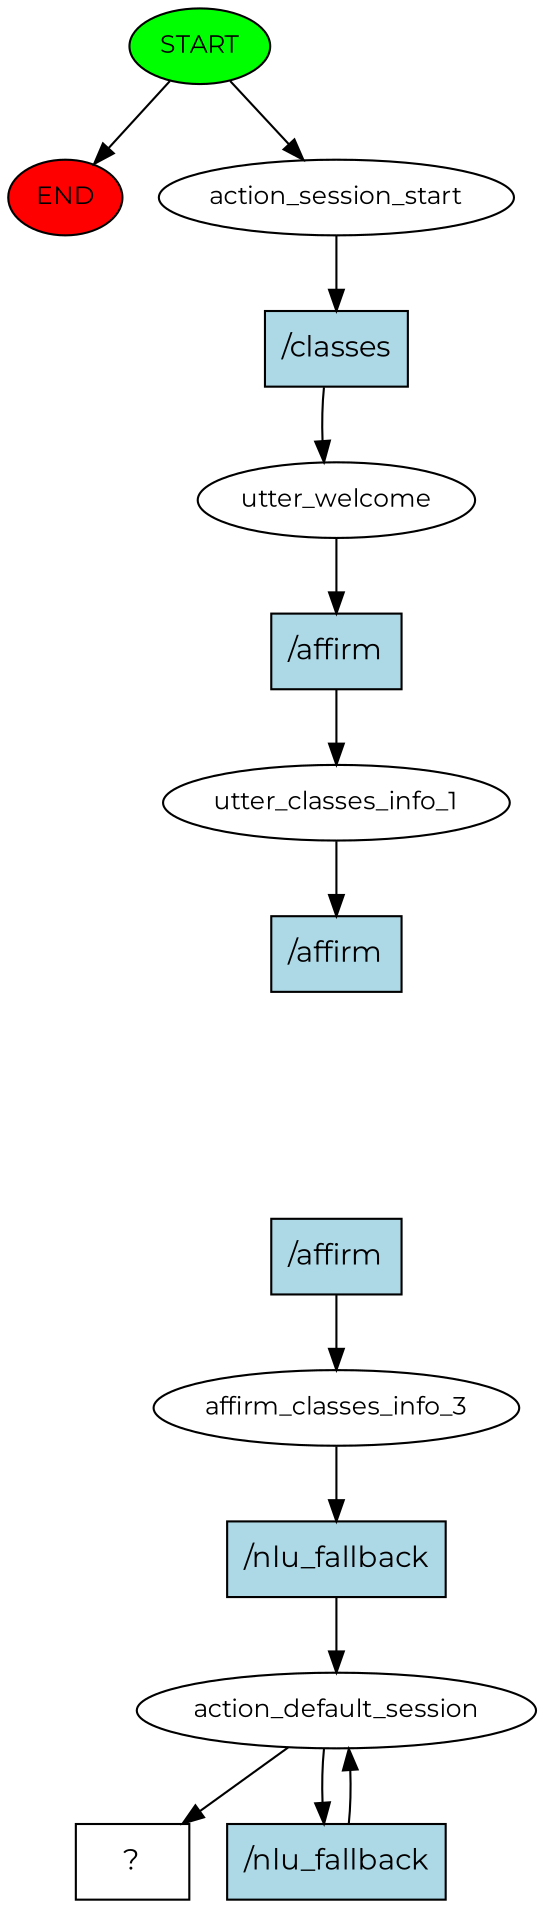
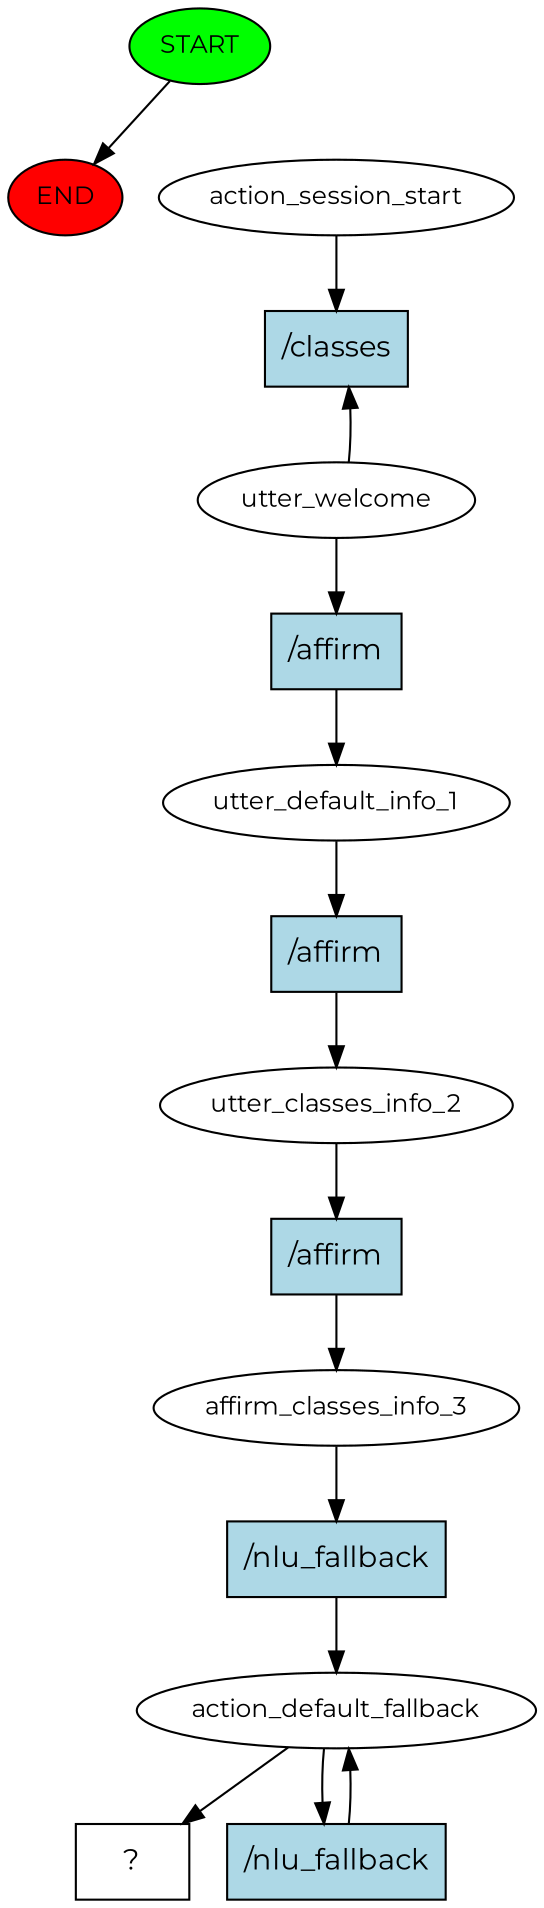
  digraph {
    fontname=Montserrat
    node [fontname=Montserrat fontsize=12 style=filled]
    edge [fontname=Montserrat]
    n1 [fillcolor=green label=START]
    n2 [fillcolor=red label=END]
    n3 [label=action_session_start style=""]
    n4 [fillcolor=lightblue label="/classes" shape=rect fontsize=""]
    n5 [label=utter_welcome style=""]
    n6 [fillcolor=lightblue label="/affirm" shape=rect fontsize=""]
-   n7 [label=utter_classes_info_1 style=""]
+   n7 [label=utter_default_info_1 style=""]
    n8 [fillcolor=lightblue label="/affirm" shape=rect fontsize=""]
+   n9 [label=utter_classes_info_2 style=""]
    n10 [fillcolor=lightblue label="/affirm" shape=rect fontsize=""]
    n11 [label=affirm_classes_info_3 style=""]
    n12 [fillcolor=lightblue label="/nlu_fallback" shape=rect fontsize=""]
-   n13 [label=action_default_session style=""]
+   n13 [label=action_default_fallback style=""]
    n14 [label="  ?  " shape=rect fontsize="" style=""]
    n15 [fillcolor=lightblue label="/nlu_fallback" shape=rect fontsize=""]
    n1 -> n2
-   n1 -> n3
    n3 -> n4
-   n4 -> n5
+   n5 -> n4
    n5 -> n6
    n6 -> n7
    n7 -> n8
+   n8 -> n9
+   n9 -> n10
    n10 -> n11
    n11 -> n12
    n12 -> n13
    n13 -> n14
    n13 -> n15
    n15 -> n13
  }
